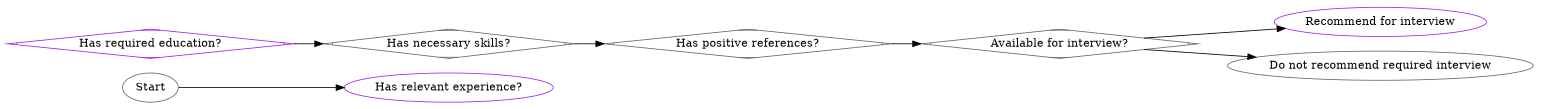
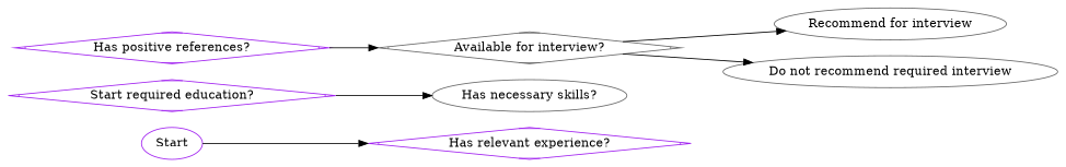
  digraph {
    rankdir=LR
    node [color=purple shape=Mdiamond]
-   n1 [color=gray40 label=Start shape=ellipse]
-   n2 [label="Has relevant experience?" shape=ellipse]
-   n3 [label="Has required education?"]
-   n4 [color=gray40 label="Has necessary skills?"]
-   n5 [color=gray40 label="Has positive references?"]
+   n1 [label=Start shape=ellipse]
+   n2 [label="Has relevant experience?"]
+   n3 [label="Start required education?"]
+   n4 [color=gray40 label="Has necessary skills?" shape=ellipse]
+   n5 [label="Has positive references?"]
    n6 [color=gray40 label="Available for interview?"]
-   n7 [label="Recommend for interview" shape=ellipse]
+   n7 [color=gray40 label="Recommend for interview" shape=ellipse]
    n8 [color=gray40 label="Do not recommend required interview" shape=ellipse]
    n1 -> n2
    n3 -> n4
-   n4 -> n5
    n5 -> n6
    n6 -> n7
    n6 -> n8
  }
